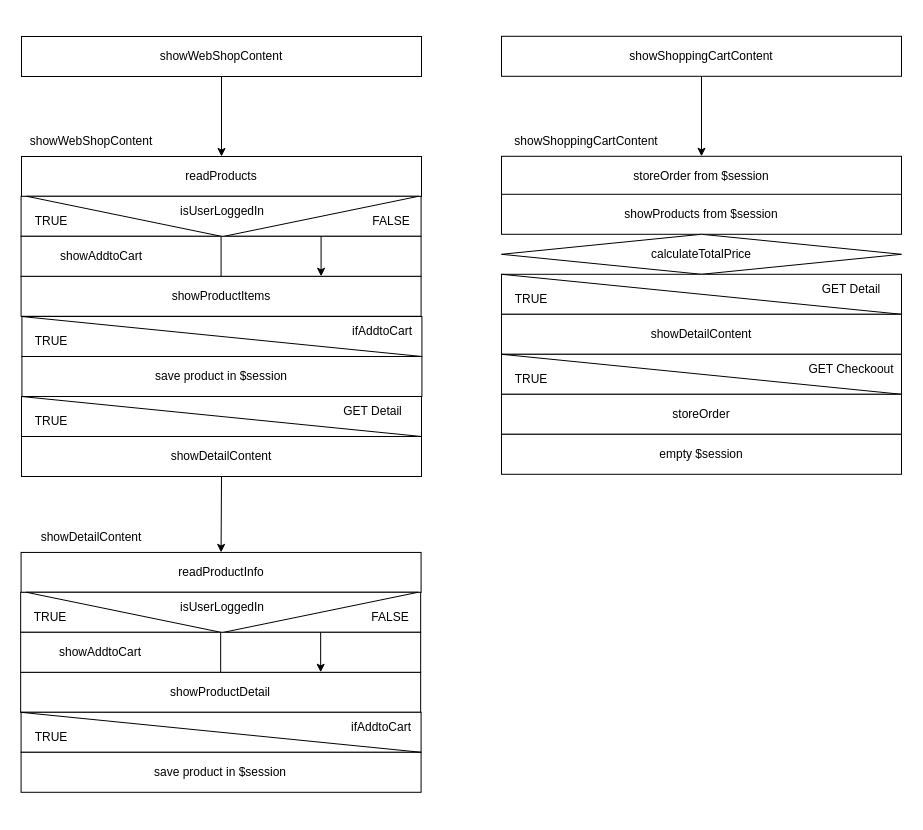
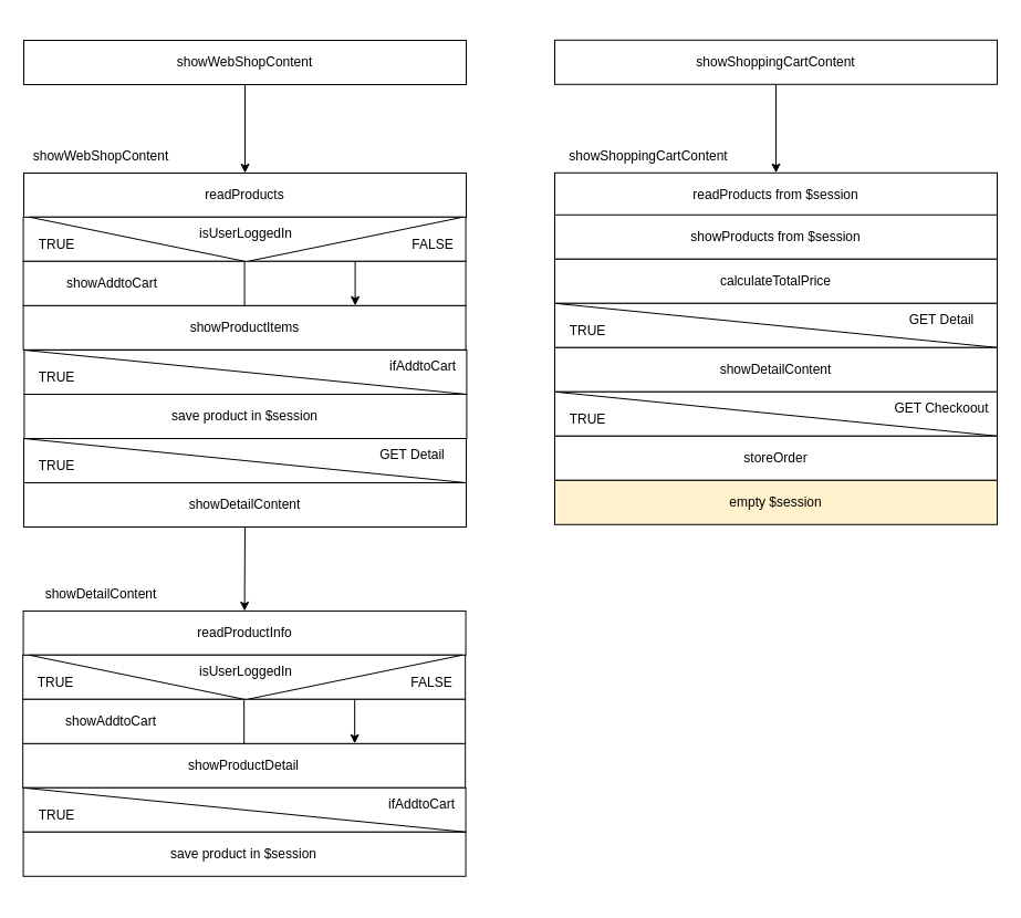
  <mxCell id="0" />
  <mxCell id="1" parent="0" />
  <mxCell id="2" value="showWebShopContent" style="rounded=0;whiteSpace=wrap;html=1;" vertex="1" parent="1"><mxGeometry x="21" y="36" width="400" height="40" as="geometry" /></mxCell>
  <mxCell id="3" value="readProducts" style="rounded=0;whiteSpace=wrap;html=1;" vertex="1" parent="1"><mxGeometry x="21" y="156" width="400" height="40" as="geometry" /></mxCell>
  <mxCell id="4" value="showWebShopContent" style="text;html=1;strokeColor=none;fillColor=none;align=center;verticalAlign=middle;whiteSpace=wrap;rounded=0;" vertex="1" parent="1"><mxGeometry x="21" y="126" width="140" height="30" as="geometry" /></mxCell>
  <mxCell id="5" value="showProductItems" style="rounded=0;whiteSpace=wrap;html=1;" vertex="1" parent="1"><mxGeometry x="20.58" y="275.79" width="400" height="40" as="geometry" /></mxCell>
  <mxCell id="6" value="" style="rounded=0;whiteSpace=wrap;html=1;" vertex="1" parent="1"><mxGeometry x="21" y="396" width="400" height="40" as="geometry" /></mxCell>
  <mxCell id="7" value="" style="endArrow=none;html=1;entryX=1;entryY=1;entryDx=0;entryDy=0;exitX=0;exitY=0;exitDx=0;exitDy=0;" edge="1" parent="1" source="6" target="6"><mxGeometry width="50" height="50" relative="1" as="geometry"><mxPoint x="251" y="376" as="sourcePoint" /><mxPoint x="301" y="326" as="targetPoint" /></mxGeometry></mxCell>
  <mxCell id="8" value="GET Detail" style="text;html=1;strokeColor=none;fillColor=none;align=center;verticalAlign=middle;whiteSpace=wrap;rounded=0;" vertex="1" parent="1"><mxGeometry x="331" y="396" width="83" height="30" as="geometry" /></mxCell>
  <mxCell id="9" value="TRUE" style="text;html=1;strokeColor=none;fillColor=none;align=center;verticalAlign=middle;whiteSpace=wrap;rounded=0;" vertex="1" parent="1"><mxGeometry x="21" y="406" width="60" height="30" as="geometry" /></mxCell>
  <mxCell id="10" value="showDetailContent" style="rounded=0;whiteSpace=wrap;html=1;" vertex="1" parent="1"><mxGeometry x="21" y="436" width="400" height="40" as="geometry" /></mxCell>
  <mxCell id="11" value="readProductInfo" style="rounded=0;whiteSpace=wrap;html=1;" vertex="1" parent="1"><mxGeometry x="20.58" y="551.93" width="400" height="40" as="geometry" /></mxCell>
  <mxCell id="12" value="showDetailContent" style="text;html=1;strokeColor=none;fillColor=none;align=center;verticalAlign=middle;whiteSpace=wrap;rounded=0;" vertex="1" parent="1"><mxGeometry x="20.58" y="521.93" width="140" height="30" as="geometry" /></mxCell>
  <mxCell id="13" value="showProductDetail" style="rounded=0;whiteSpace=wrap;html=1;" vertex="1" parent="1"><mxGeometry x="20.16" y="671.79" width="400" height="40" as="geometry" /></mxCell>
  <mxCell id="14" value="" style="rounded=0;whiteSpace=wrap;html=1;" vertex="1" parent="1"><mxGeometry x="20.58" y="195.79" width="400" height="40" as="geometry" /></mxCell>
  <mxCell id="15" value="" style="triangle;whiteSpace=wrap;html=1;rotation=90;" vertex="1" parent="1"><mxGeometry x="202.01" y="20" width="40.3" height="391.87" as="geometry" /></mxCell>
  <mxCell id="16" value="isUserLoggedIn" style="text;html=1;strokeColor=none;fillColor=none;align=center;verticalAlign=middle;whiteSpace=wrap;rounded=0;" vertex="1" parent="1"><mxGeometry x="192.16" y="195.79" width="60" height="30" as="geometry" /></mxCell>
  <mxCell id="17" value="TRUE" style="text;html=1;strokeColor=none;fillColor=none;align=center;verticalAlign=middle;whiteSpace=wrap;rounded=0;" vertex="1" parent="1"><mxGeometry x="20.58" y="205.79" width="60" height="30" as="geometry" /></mxCell>
  <mxCell id="18" value="FALSE" style="text;html=1;strokeColor=none;fillColor=none;align=center;verticalAlign=middle;whiteSpace=wrap;rounded=0;" vertex="1" parent="1"><mxGeometry x="360.58" y="205.79" width="60" height="30" as="geometry" /></mxCell>
  <mxCell id="19" value="" style="rounded=0;whiteSpace=wrap;html=1;" vertex="1" parent="1"><mxGeometry x="20.58" y="235.79" width="400" height="40" as="geometry" /></mxCell>
  <mxCell id="20" value="" style="endArrow=none;html=1;entryX=0.5;entryY=0;entryDx=0;entryDy=0;exitX=0.5;exitY=1;exitDx=0;exitDy=0;" edge="1" parent="1" source="19" target="19"><mxGeometry width="50" height="50" relative="1" as="geometry"><mxPoint x="240.58" y="125.79" as="sourcePoint" /><mxPoint x="290.58" y="75.79" as="targetPoint" /></mxGeometry></mxCell>
  <mxCell id="21" value="showAddtoCart" style="text;html=1;strokeColor=none;fillColor=none;align=center;verticalAlign=middle;whiteSpace=wrap;rounded=0;" vertex="1" parent="1"><mxGeometry x="70.58" y="240.79" width="60" height="30" as="geometry" /></mxCell>
  <mxCell id="22" value="" style="rounded=0;whiteSpace=wrap;html=1;" vertex="1" parent="1"><mxGeometry x="20.16" y="591.79" width="400" height="40" as="geometry" /></mxCell>
  <mxCell id="23" value="" style="triangle;whiteSpace=wrap;html=1;rotation=90;" vertex="1" parent="1"><mxGeometry x="201.59" y="416" width="40.3" height="391.87" as="geometry" /></mxCell>
  <mxCell id="24" value="isUserLoggedIn" style="text;html=1;strokeColor=none;fillColor=none;align=center;verticalAlign=middle;whiteSpace=wrap;rounded=0;" vertex="1" parent="1"><mxGeometry x="191.74" y="591.79" width="60" height="30" as="geometry" /></mxCell>
  <mxCell id="25" value="TRUE" style="text;html=1;strokeColor=none;fillColor=none;align=center;verticalAlign=middle;whiteSpace=wrap;rounded=0;" vertex="1" parent="1"><mxGeometry x="20.16" y="601.79" width="60" height="30" as="geometry" /></mxCell>
  <mxCell id="26" value="FALSE" style="text;html=1;strokeColor=none;fillColor=none;align=center;verticalAlign=middle;whiteSpace=wrap;rounded=0;" vertex="1" parent="1"><mxGeometry x="360.16" y="601.79" width="60" height="30" as="geometry" /></mxCell>
  <mxCell id="27" value="" style="rounded=0;whiteSpace=wrap;html=1;" vertex="1" parent="1"><mxGeometry x="20.16" y="631.79" width="400" height="40" as="geometry" /></mxCell>
  <mxCell id="28" value="" style="endArrow=none;html=1;entryX=0.5;entryY=0;entryDx=0;entryDy=0;exitX=0.5;exitY=1;exitDx=0;exitDy=0;" edge="1" parent="1" source="27" target="27"><mxGeometry width="50" height="50" relative="1" as="geometry"><mxPoint x="240.16" y="521.79" as="sourcePoint" /><mxPoint x="290.16" y="471.79" as="targetPoint" /></mxGeometry></mxCell>
  <mxCell id="29" value="showAddtoCart" style="text;html=1;strokeColor=none;fillColor=none;align=center;verticalAlign=middle;whiteSpace=wrap;rounded=0;" vertex="1" parent="1"><mxGeometry x="70.16" y="636.79" width="60" height="30" as="geometry" /></mxCell>
  <mxCell id="30" value="" style="endArrow=classic;html=1;exitX=0.5;exitY=1;exitDx=0;exitDy=0;entryX=0.5;entryY=0;entryDx=0;entryDy=0;" edge="1" parent="1" source="2" target="3"><mxGeometry width="50" height="50" relative="1" as="geometry"><mxPoint x="391" y="306" as="sourcePoint" /><mxPoint x="441" y="256" as="targetPoint" /></mxGeometry></mxCell>
  <mxCell id="31" value="" style="endArrow=classic;html=1;exitX=0.5;exitY=1;exitDx=0;exitDy=0;entryX=0.5;entryY=0;entryDx=0;entryDy=0;" edge="1" parent="1" source="10" target="11"><mxGeometry width="50" height="50" relative="1" as="geometry"><mxPoint x="391" y="526" as="sourcePoint" /><mxPoint x="441" y="476" as="targetPoint" /></mxGeometry></mxCell>
  <mxCell id="32" value="" style="rounded=0;whiteSpace=wrap;html=1;" vertex="1" parent="1"><mxGeometry x="20.58" y="711.79" width="400" height="40" as="geometry" /></mxCell>
  <mxCell id="33" value="ifAddtoCart" style="text;html=1;strokeColor=none;fillColor=none;align=center;verticalAlign=middle;whiteSpace=wrap;rounded=0;" vertex="1" parent="1"><mxGeometry x="351" y="711.79" width="60" height="30" as="geometry" /></mxCell>
  <mxCell id="34" value="TRUE" style="text;html=1;strokeColor=none;fillColor=none;align=center;verticalAlign=middle;whiteSpace=wrap;rounded=0;" vertex="1" parent="1"><mxGeometry x="20.58" y="721.79" width="60" height="30" as="geometry" /></mxCell>
  <mxCell id="35" value="" style="rounded=0;whiteSpace=wrap;html=1;" vertex="1" parent="1"><mxGeometry x="20.58" y="751.79" width="400" height="40" as="geometry" /></mxCell>
  <mxCell id="36" value="save product in $session" style="text;html=1;strokeColor=none;fillColor=none;align=center;verticalAlign=middle;whiteSpace=wrap;rounded=0;" vertex="1" parent="1"><mxGeometry x="120.16" y="756.79" width="200" height="30" as="geometry" /></mxCell>
  <mxCell id="37" style="edgeStyle=none;html=1;exitX=0.75;exitY=0;exitDx=0;exitDy=0;entryX=0.75;entryY=1;entryDx=0;entryDy=0;" edge="1" parent="1" source="19" target="19"><mxGeometry relative="1" as="geometry" /></mxCell>
  <mxCell id="38" style="edgeStyle=none;html=1;exitX=0.75;exitY=0;exitDx=0;exitDy=0;entryX=0.75;entryY=1;entryDx=0;entryDy=0;" edge="1" parent="1" source="27" target="27"><mxGeometry relative="1" as="geometry" /></mxCell>
  <mxCell id="39" value="" style="endArrow=none;html=1;exitX=0;exitY=1;exitDx=0;exitDy=0;entryX=1;entryY=0;entryDx=0;entryDy=0;" edge="1" parent="1" source="13" target="35"><mxGeometry width="50" height="50" relative="1" as="geometry"><mxPoint x="171" y="716" as="sourcePoint" /><mxPoint x="221" y="666" as="targetPoint" /></mxGeometry></mxCell>
  <mxCell id="40" value="" style="rounded=0;whiteSpace=wrap;html=1;" vertex="1" parent="1"><mxGeometry x="21.42" y="316" width="400" height="40" as="geometry" /></mxCell>
  <mxCell id="41" value="ifAddtoCart" style="text;html=1;strokeColor=none;fillColor=none;align=center;verticalAlign=middle;whiteSpace=wrap;rounded=0;" vertex="1" parent="1"><mxGeometry x="351.84" y="316" width="60" height="30" as="geometry" /></mxCell>
  <mxCell id="42" value="TRUE" style="text;html=1;strokeColor=none;fillColor=none;align=center;verticalAlign=middle;whiteSpace=wrap;rounded=0;" vertex="1" parent="1"><mxGeometry x="21.42" y="326" width="60" height="30" as="geometry" /></mxCell>
  <mxCell id="43" value="" style="rounded=0;whiteSpace=wrap;html=1;" vertex="1" parent="1"><mxGeometry x="21.42" y="356" width="400" height="40" as="geometry" /></mxCell>
  <mxCell id="44" value="save product in $session" style="text;html=1;strokeColor=none;fillColor=none;align=center;verticalAlign=middle;whiteSpace=wrap;rounded=0;" vertex="1" parent="1"><mxGeometry x="121" y="361" width="200" height="30" as="geometry" /></mxCell>
  <mxCell id="45" value="" style="endArrow=none;html=1;exitX=0;exitY=1;exitDx=0;exitDy=0;entryX=1;entryY=0;entryDx=0;entryDy=0;" edge="1" parent="1" target="43"><mxGeometry width="50" height="50" relative="1" as="geometry"><mxPoint x="21" y="316" as="sourcePoint" /><mxPoint x="221.84" y="270.21" as="targetPoint" /></mxGeometry></mxCell>
  <mxCell id="46" value="showShoppingCartContent" style="rounded=0;whiteSpace=wrap;html=1;" vertex="1" parent="1"><mxGeometry x="501" y="35.79" width="400" height="40" as="geometry" /></mxCell>
- <mxCell id="47" value="storeOrder from $session" style="rounded=0;whiteSpace=wrap;html=1;" vertex="1" parent="1"><mxGeometry x="501" y="155.79" width="400" height="40" as="geometry" /></mxCell>
+ <mxCell id="47" value="readProducts from $session" style="rounded=0;whiteSpace=wrap;html=1;" vertex="1" parent="1"><mxGeometry x="501" y="155.79" width="400" height="40" as="geometry" /></mxCell>
  <mxCell id="48" value="showShoppingCartContent" style="text;html=1;strokeColor=none;fillColor=none;align=center;verticalAlign=middle;whiteSpace=wrap;rounded=0;" vertex="1" parent="1"><mxGeometry x="501" y="125.79" width="170" height="30" as="geometry" /></mxCell>
  <mxCell id="49" value="" style="endArrow=classic;html=1;exitX=0.5;exitY=1;exitDx=0;exitDy=0;entryX=0.5;entryY=0;entryDx=0;entryDy=0;" edge="1" parent="1" source="46" target="47"><mxGeometry width="50" height="50" relative="1" as="geometry"><mxPoint x="871" y="305.79" as="sourcePoint" /><mxPoint x="921" y="255.79" as="targetPoint" /></mxGeometry></mxCell>
  <mxCell id="50" value="showProducts from $session" style="rounded=0;whiteSpace=wrap;html=1;" vertex="1" parent="1"><mxGeometry x="501" y="193.79" width="400" height="40" as="geometry" /></mxCell>
- <mxCell id="51" value="calculateTotalPrice" style="rhombus;whiteSpace=wrap;html=1;" vertex="1" parent="1"><mxGeometry x="501" y="233.79" width="400" height="40" as="geometry" /></mxCell>
+ <mxCell id="51" value="calculateTotalPrice" style="rounded=0;whiteSpace=wrap;html=1;" vertex="1" parent="1"><mxGeometry x="501" y="233.79" width="400" height="40" as="geometry" /></mxCell>
  <mxCell id="52" value="" style="rounded=0;whiteSpace=wrap;html=1;" vertex="1" parent="1"><mxGeometry x="501" y="273.79" width="400" height="40" as="geometry" /></mxCell>
  <mxCell id="53" value="" style="endArrow=none;html=1;entryX=1;entryY=1;entryDx=0;entryDy=0;exitX=0;exitY=0;exitDx=0;exitDy=0;" edge="1" parent="1" source="52" target="52"><mxGeometry width="50" height="50" relative="1" as="geometry"><mxPoint x="731" y="253.79" as="sourcePoint" /><mxPoint x="781" y="203.79" as="targetPoint" /></mxGeometry></mxCell>
  <mxCell id="54" value="GET Detail" style="text;html=1;strokeColor=none;fillColor=none;align=center;verticalAlign=middle;whiteSpace=wrap;rounded=0;" vertex="1" parent="1"><mxGeometry x="801" y="273.79" width="100" height="30" as="geometry" /></mxCell>
  <mxCell id="55" value="TRUE" style="text;html=1;strokeColor=none;fillColor=none;align=center;verticalAlign=middle;whiteSpace=wrap;rounded=0;" vertex="1" parent="1"><mxGeometry x="501" y="283.79" width="60" height="30" as="geometry" /></mxCell>
  <mxCell id="56" value="showDetailContent" style="rounded=0;whiteSpace=wrap;html=1;" vertex="1" parent="1"><mxGeometry x="501" y="313.79" width="400" height="40" as="geometry" /></mxCell>
  <mxCell id="57" value="" style="rounded=0;whiteSpace=wrap;html=1;" vertex="1" parent="1"><mxGeometry x="501" y="353.79" width="400" height="40" as="geometry" /></mxCell>
  <mxCell id="58" value="" style="endArrow=none;html=1;entryX=1;entryY=1;entryDx=0;entryDy=0;exitX=0;exitY=0;exitDx=0;exitDy=0;" edge="1" parent="1" source="57" target="57"><mxGeometry width="50" height="50" relative="1" as="geometry"><mxPoint x="731" y="333.79" as="sourcePoint" /><mxPoint x="781" y="283.79" as="targetPoint" /></mxGeometry></mxCell>
  <mxCell id="59" value="GET Checkoout" style="text;html=1;strokeColor=none;fillColor=none;align=center;verticalAlign=middle;whiteSpace=wrap;rounded=0;" vertex="1" parent="1"><mxGeometry x="801" y="353.79" width="100" height="30" as="geometry" /></mxCell>
  <mxCell id="60" value="TRUE" style="text;html=1;strokeColor=none;fillColor=none;align=center;verticalAlign=middle;whiteSpace=wrap;rounded=0;" vertex="1" parent="1"><mxGeometry x="501" y="363.79" width="60" height="30" as="geometry" /></mxCell>
  <mxCell id="61" value="storeOrder" style="rounded=0;whiteSpace=wrap;html=1;" vertex="1" parent="1"><mxGeometry x="501" y="393.79" width="400" height="40" as="geometry" /></mxCell>
- <mxCell id="62" value="empty $session" style="rounded=0;whiteSpace=wrap;html=1;" vertex="1" parent="1"><mxGeometry x="501" y="433.79" width="400" height="40" as="geometry" /></mxCell>
+ <mxCell id="62" value="empty $session" style="rounded=0;whiteSpace=wrap;html=1;fillColor=#fff2cc;" vertex="1" parent="1"><mxGeometry x="501" y="433.79" width="400" height="40" as="geometry" /></mxCell>
